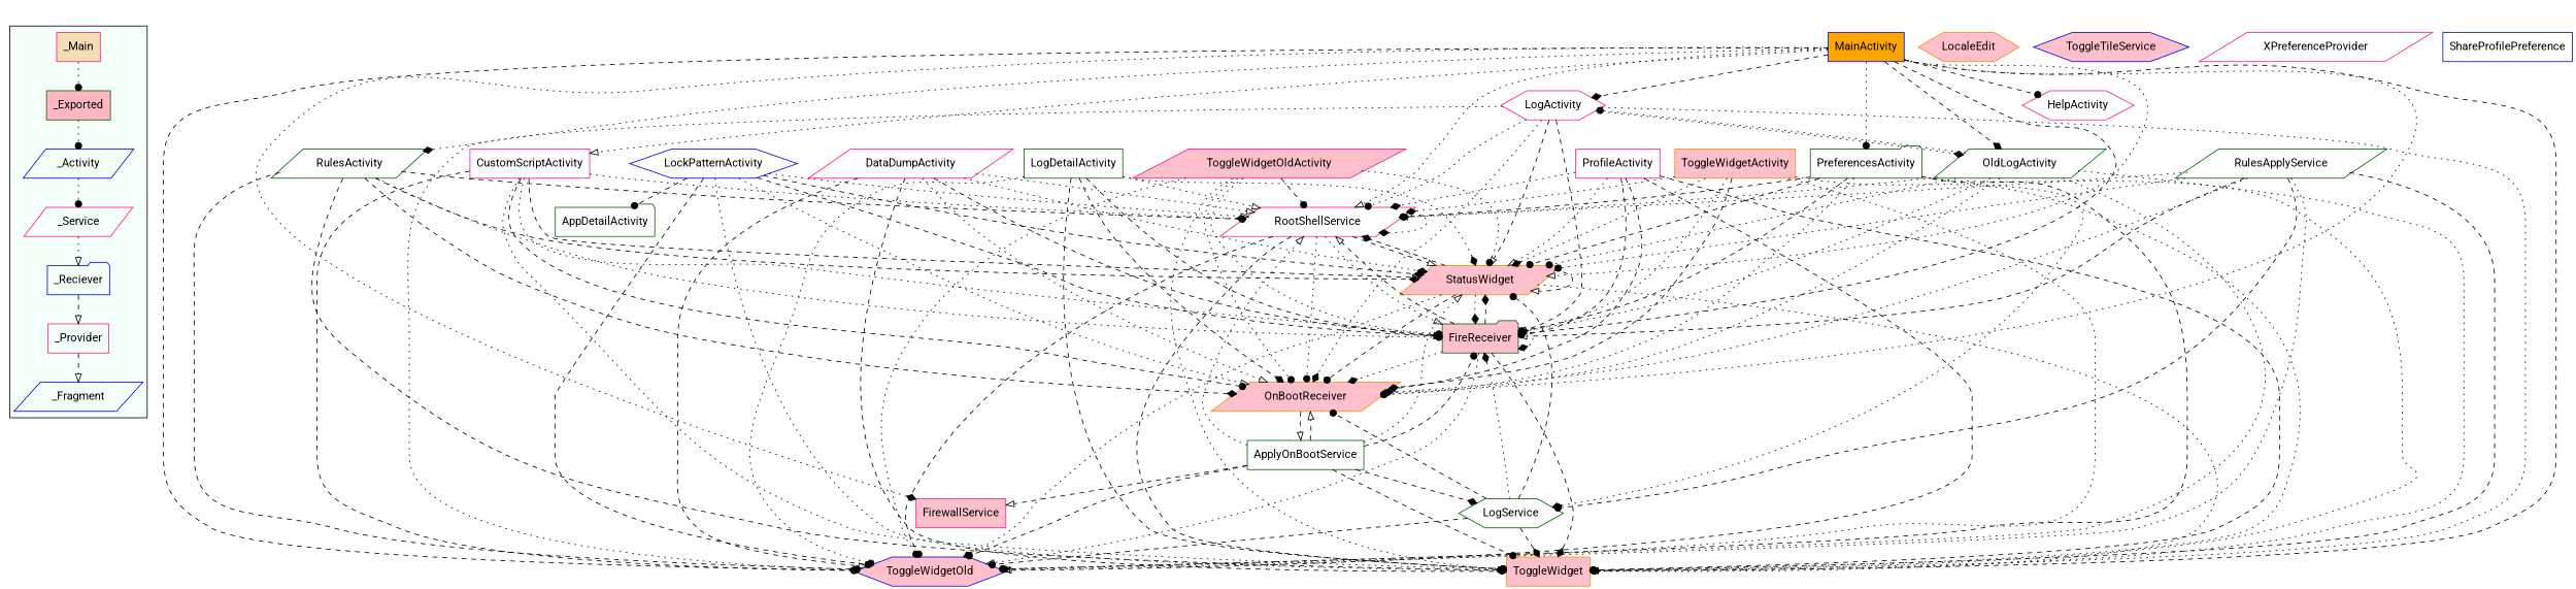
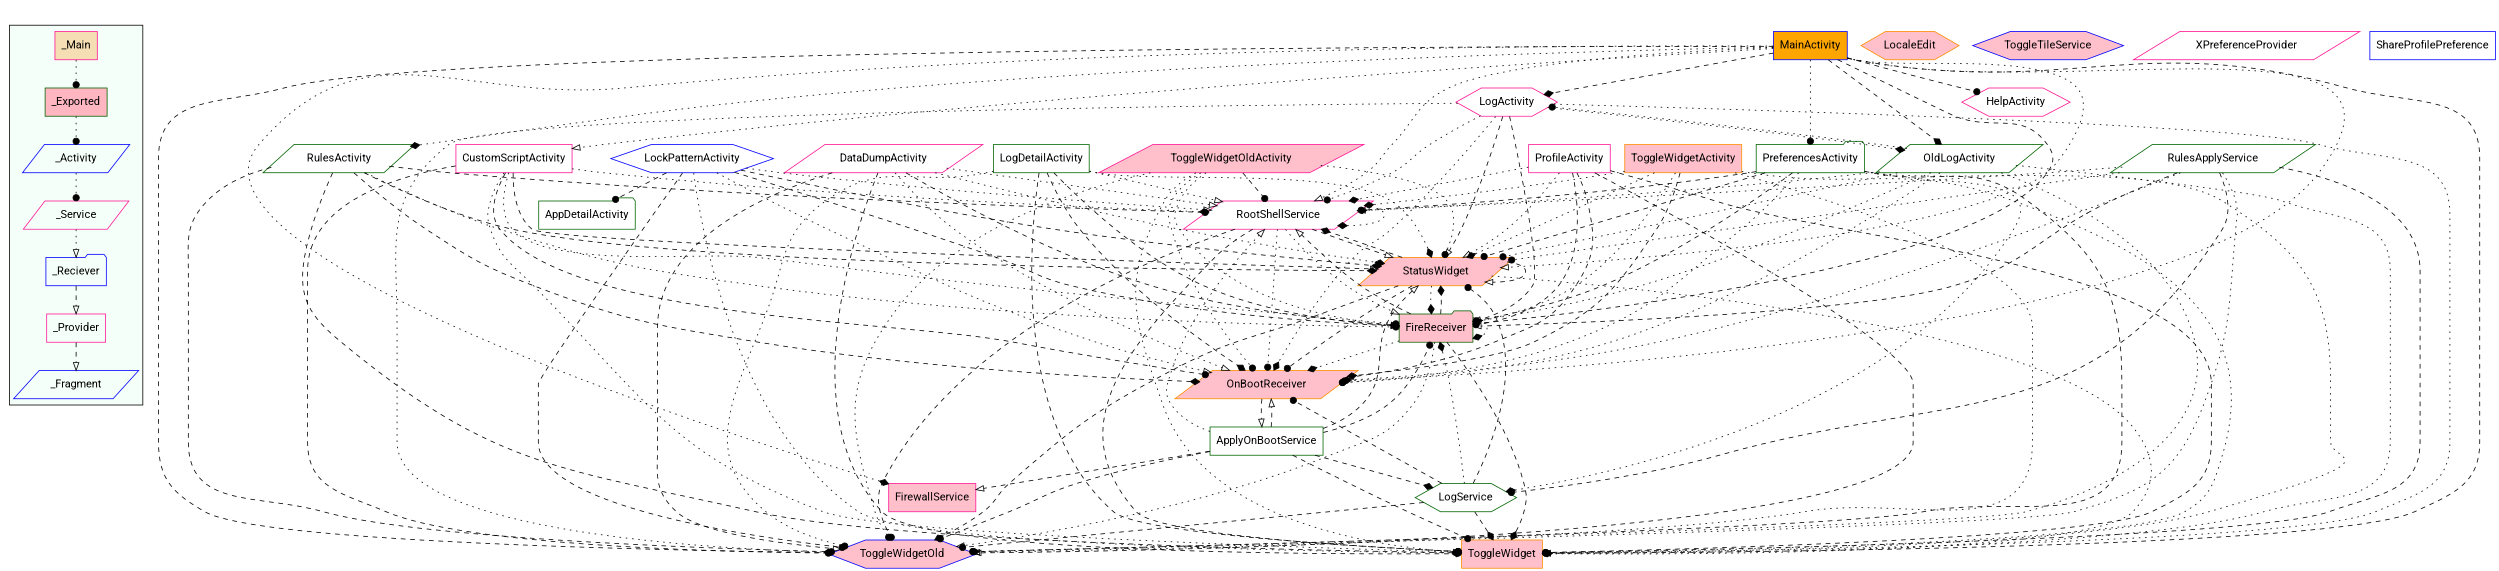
  digraph {
    fontname=Roboto
    node [color=deeppink fontname=Roboto shape=parallelogram]
    edge [arrowhead=dot fontname=Roboto style=dotted]
    _Activity [color=blue]
    _Service
    _Reciever [color=blue shape=folder]
    _Provider [shape=box]
    _Fragment [color=blue]
    _Main [fillcolor=wheat shape=box style=filled]
    _Exported [color=darkgreen fillcolor=lightpink shape=box style=filled]
    AppDetailActivity [color=darkgreen shape=folder]
    LogDetailActivity [color=darkgreen shape=box]
    RootShellService
    ToggleWidgetOld [color=blue fillcolor=pink shape=hexagon style=filled]
    StatusWidget [color=darkorange fillcolor=pink style=filled]
    FireReceiver [color=darkgreen fillcolor=pink shape=folder style=filled]
    OnBootReceiver [color=darkorange fillcolor=pink style=filled]
    ToggleWidget [color=darkorange fillcolor=pink shape=box style=filled]
    ApplyOnBootService [color=darkgreen shape=box]
    LogActivity [shape=hexagon]
    OldLogActivity [color=darkgreen]
    ToggleWidgetActivity [color=darkorange fillcolor=pink shape=box style=filled]
    PreferencesActivity [color=darkgreen shape=folder]
    LogService [color=darkgreen shape=hexagon]
    HelpActivity [shape=hexagon]
    MainActivity [color=blue fillcolor=orange shape=box style=filled]
    RulesActivity [color=darkgreen]
    CustomScriptActivity [shape=box]
    FirewallService [fillcolor=pink shape=box style=filled]
    ToggleWidgetOldActivity [fillcolor=pink style=filled]
    DataDumpActivity
    ProfileActivity [shape=box]
    LockPatternActivity [color=blue shape=hexagon]
    LocaleEdit [color=darkorange fillcolor=pink shape=hexagon style=filled]
    RulesApplyService [color=darkgreen]
    ToggleTileService [color=blue fillcolor=pink shape=hexagon style=filled]
    XPreferenceProvider
    ShareProfilePreference [color=blue shape=box]
    subgraph cluster_1 {
      bgcolor=mintcream
      _Activity
      _Service
      _Reciever
      _Provider
      _Fragment
      _Main
      _Exported
    }
    _Activity -> _Service
    _Service -> _Reciever [arrowhead=onormal]
    _Reciever -> _Provider [arrowhead=onormal style=dashed]
    _Provider -> _Fragment [arrowhead=onormal style=dashed]
    _Main -> _Exported
    _Exported -> _Activity
    LogDetailActivity -> RootShellService [arrowhead=onormal]
    LogDetailActivity -> ToggleWidgetOld
    LogDetailActivity -> StatusWidget [arrowhead=diamond]
    LogDetailActivity -> FireReceiver [arrowhead=onormal style=dashed]
    LogDetailActivity -> OnBootReceiver [arrowhead=diamond style=dashed]
    LogDetailActivity -> ToggleWidget [style=dashed]
    RootShellService -> RootShellService [arrowhead=diamond]
    RootShellService -> ToggleWidgetOld [style=dashed]
    RootShellService -> StatusWidget [arrowhead=onormal style=dashed]
    RootShellService -> FireReceiver [arrowhead=onormal]
    RootShellService -> OnBootReceiver
    RootShellService -> ToggleWidget [style=dashed]
    StatusWidget -> RootShellService [arrowhead=diamond style=dashed]
-   StatusWidget -> ToggleWidgetOld [arrowhead=diamond]
+   StatusWidget -> ToggleWidgetOld [arrowhead=diamond style=dashed]
    StatusWidget -> StatusWidget [arrowhead=onormal style=dashed]
    StatusWidget -> FireReceiver [arrowhead=diamond]
    StatusWidget -> OnBootReceiver [style=dashed]
    StatusWidget -> ToggleWidget [arrowhead=diamond]
    FireReceiver -> RootShellService [arrowhead=onormal style=dashed]
    FireReceiver -> ToggleWidgetOld [arrowhead=onormal]
    FireReceiver -> StatusWidget [arrowhead=diamond style=dashed]
    FireReceiver -> FireReceiver [arrowhead=diamond]
    FireReceiver -> OnBootReceiver [arrowhead=diamond]
    FireReceiver -> ToggleWidget [arrowhead=diamond style=dashed]
    OnBootReceiver -> ApplyOnBootService [arrowhead=onormal style=dashed]
    ApplyOnBootService -> RootShellService [arrowhead=onormal]
    ApplyOnBootService -> ToggleWidgetOld [style=dashed]
-   ApplyOnBootService -> StatusWidget [arrowhead=onormal]
+   ApplyOnBootService -> StatusWidget [arrowhead=onormal style=dashed]
    ApplyOnBootService -> FireReceiver [style=dashed]
    ApplyOnBootService -> OnBootReceiver [arrowhead=onormal style=dashed]
    ApplyOnBootService -> ToggleWidget [style=dashed]
    ApplyOnBootService -> LogService [arrowhead=diamond style=dashed]
    ApplyOnBootService -> FirewallService [arrowhead=onormal style=dashed]
    LogActivity -> RootShellService
    LogActivity -> ToggleWidgetOld [arrowhead=diamond]
    LogActivity -> StatusWidget [arrowhead=onormal style=dashed]
    LogActivity -> FireReceiver [arrowhead=onormal style=dashed]
    LogActivity -> OnBootReceiver [arrowhead=diamond]
    LogActivity -> ToggleWidget [arrowhead=onormal]
    LogActivity -> OldLogActivity [arrowhead=diamond]
    OldLogActivity -> RootShellService [arrowhead=onormal]
    OldLogActivity -> ToggleWidgetOld
    OldLogActivity -> StatusWidget
    OldLogActivity -> FireReceiver [arrowhead=diamond]
    OldLogActivity -> OnBootReceiver
    OldLogActivity -> ToggleWidget [arrowhead=onormal]
    OldLogActivity -> LogActivity
    ToggleWidgetActivity -> RootShellService [arrowhead=diamond]
    ToggleWidgetActivity -> ToggleWidgetOld [arrowhead=onormal]
    ToggleWidgetActivity -> StatusWidget [arrowhead=diamond]
    ToggleWidgetActivity -> FireReceiver
    ToggleWidgetActivity -> OnBootReceiver [arrowhead=diamond style=dashed]
    ToggleWidgetActivity -> ToggleWidget
    PreferencesActivity -> RootShellService [style=dashed]
    PreferencesActivity -> ToggleWidgetOld [style=dashed]
    PreferencesActivity -> StatusWidget [style=dashed]
    PreferencesActivity -> FireReceiver [style=dashed]
    PreferencesActivity -> OnBootReceiver
    PreferencesActivity -> ToggleWidget
    PreferencesActivity -> LogService [arrowhead=diamond]
    LogService -> ToggleWidgetOld [style=dashed]
    LogService -> StatusWidget [style=dashed]
    LogService -> FireReceiver [arrowhead=diamond]
    LogService -> OnBootReceiver [style=dashed]
    LogService -> ToggleWidget [arrowhead=diamond style=dashed]
    MainActivity -> RootShellService [arrowhead=onormal]
    MainActivity -> ToggleWidgetOld [style=dashed]
    MainActivity -> StatusWidget [arrowhead=onormal]
    MainActivity -> FireReceiver [style=dashed]
    MainActivity -> OnBootReceiver
    MainActivity -> ToggleWidget [arrowhead=diamond style=dashed]
    MainActivity -> LogActivity [arrowhead=diamond style=dashed]
    MainActivity -> OldLogActivity [arrowhead=diamond style=dashed]
    MainActivity -> PreferencesActivity
    MainActivity -> HelpActivity [style=dashed]
    MainActivity -> RulesActivity [arrowhead=diamond]
    MainActivity -> CustomScriptActivity [arrowhead=onormal]
    MainActivity -> FirewallService [arrowhead=diamond]
    RulesActivity -> RootShellService [style=dashed]
    RulesActivity -> ToggleWidgetOld [style=dashed]
    RulesActivity -> StatusWidget [arrowhead=diamond style=dashed]
    RulesActivity -> FireReceiver
    RulesActivity -> OnBootReceiver [arrowhead=diamond style=dashed]
    RulesActivity -> ToggleWidget [arrowhead=diamond style=dashed]
    CustomScriptActivity -> RootShellService [arrowhead=diamond]
    CustomScriptActivity -> ToggleWidgetOld [style=dashed]
    CustomScriptActivity -> StatusWidget [arrowhead=onormal style=dashed]
    CustomScriptActivity -> FireReceiver
    CustomScriptActivity -> OnBootReceiver [style=dashed]
    CustomScriptActivity -> ToggleWidget [arrowhead=onormal]
    ToggleWidgetOldActivity -> RootShellService [style=dashed]
    ToggleWidgetOldActivity -> ToggleWidgetOld
    ToggleWidgetOldActivity -> StatusWidget
    ToggleWidgetOldActivity -> FireReceiver [arrowhead=diamond]
    ToggleWidgetOldActivity -> OnBootReceiver
    ToggleWidgetOldActivity -> ToggleWidget [arrowhead=diamond]
    DataDumpActivity -> RootShellService [arrowhead=onormal]
    DataDumpActivity -> ToggleWidgetOld [arrowhead=onormal style=dashed]
    DataDumpActivity -> StatusWidget [arrowhead=diamond]
    DataDumpActivity -> FireReceiver [arrowhead=onormal style=dashed]
    DataDumpActivity -> OnBootReceiver [arrowhead=onormal]
    DataDumpActivity -> ToggleWidget [arrowhead=diamond style=dashed]
    ProfileActivity -> RootShellService [arrowhead=diamond]
    ProfileActivity -> ToggleWidgetOld [arrowhead=onormal style=dashed]
    ProfileActivity -> StatusWidget [arrowhead=onormal]
    ProfileActivity -> FireReceiver [style=dashed]
    ProfileActivity -> OnBootReceiver [arrowhead=onormal style=dashed]
    ProfileActivity -> ToggleWidget [style=dashed]
    LockPatternActivity -> AppDetailActivity [style=dashed]
    LockPatternActivity -> RootShellService [arrowhead=onormal]
    LockPatternActivity -> ToggleWidgetOld [style=dashed]
    LockPatternActivity -> StatusWidget [arrowhead=diamond style=dashed]
    LockPatternActivity -> FireReceiver [arrowhead=onormal style=dashed]
    LockPatternActivity -> OnBootReceiver [arrowhead=onormal]
    LockPatternActivity -> ToggleWidget
    RulesApplyService -> RootShellService [arrowhead=diamond]
    RulesApplyService -> ToggleWidgetOld [arrowhead=diamond]
    RulesApplyService -> StatusWidget
    RulesApplyService -> FireReceiver [arrowhead=onormal style=dashed]
    RulesApplyService -> OnBootReceiver [arrowhead=diamond]
    RulesApplyService -> ToggleWidget [style=dashed]
    RulesApplyService -> LogService [style=dashed]
  }
